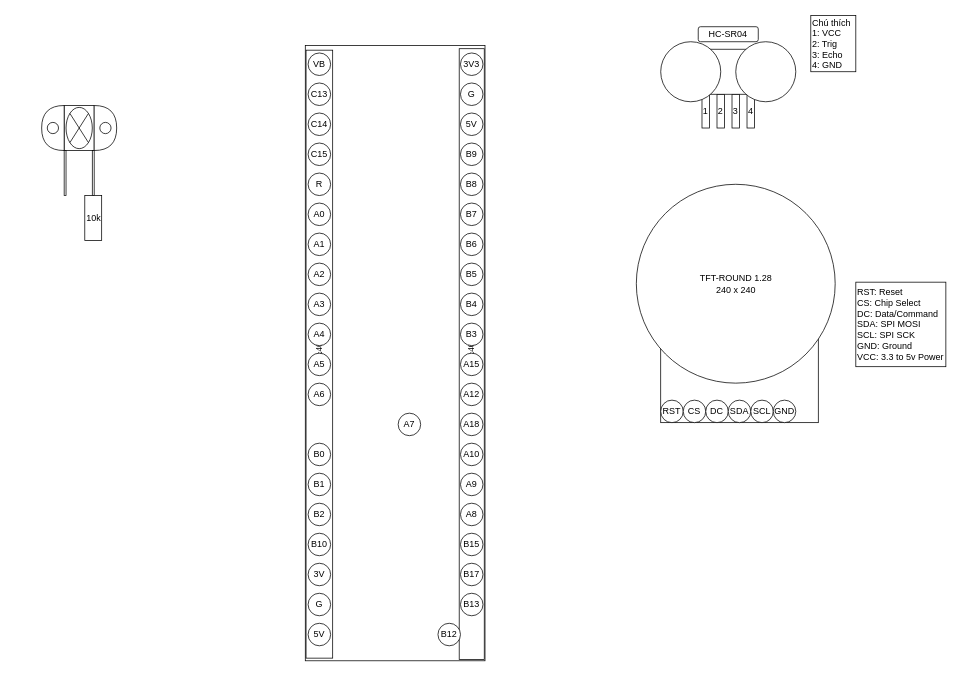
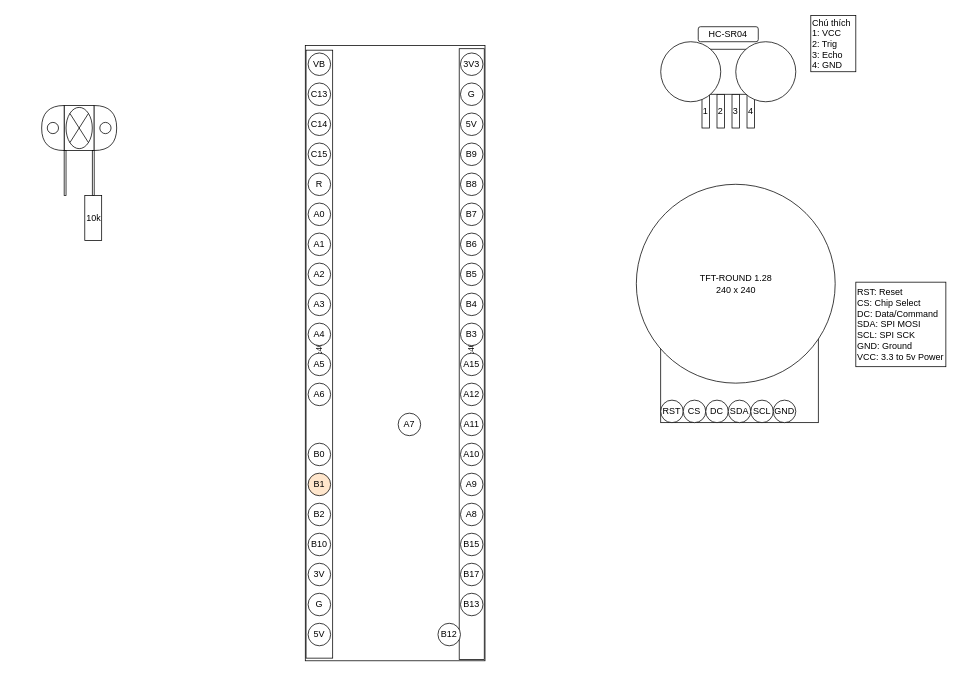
  <mxCell id="0" />
  <mxCell id="1" parent="0" />
  <mxCell id="2" value="" style="whiteSpace=wrap;html=1;rounded=0;shadow=0;comic=0;labelBackgroundColor=none;strokeWidth=1;fontFamily=Verdana;fontSize=12;align=center;" parent="1" vertex="1"><mxGeometry x="406.34" y="60" width="239.5" height="820" as="geometry" /></mxCell>
  <mxCell id="3" value="80x40" style="shape=rect;dashed=0;shadow=0;html=1;whiteSpace=wrap;rotation=270;rounded=0;comic=0;labelBackgroundColor=none;strokeWidth=1;fontFamily=Verdana;fontSize=12;align=center;" parent="1" vertex="1"><mxGeometry x="20" y="453.61" width="810.2" height="35.5" as="geometry" /></mxCell>
  <mxCell id="4" value="80x40" style="shape=rect;dashed=0;shadow=0;html=1;whiteSpace=wrap;rotation=270;rounded=0;comic=0;labelBackgroundColor=none;strokeWidth=1;fontFamily=Verdana;fontSize=12;align=center;" parent="1" vertex="1"><mxGeometry x="221.08" y="454.69" width="814.13" height="33.38" as="geometry" /></mxCell>
  <mxCell id="5" value="VB" style="ellipse;whiteSpace=wrap;html=1;aspect=fixed;" vertex="1" parent="1"><mxGeometry x="410.1" y="70" width="30" height="30" as="geometry" /></mxCell>
  <mxCell id="6" value="C13" style="ellipse;whiteSpace=wrap;html=1;aspect=fixed;" vertex="1" parent="1"><mxGeometry x="410.1" y="110" width="30" height="30" as="geometry" /></mxCell>
  <mxCell id="7" value="C14" style="ellipse;whiteSpace=wrap;html=1;aspect=fixed;" vertex="1" parent="1"><mxGeometry x="410.1" y="150" width="30" height="30" as="geometry" /></mxCell>
  <mxCell id="8" value="C15" style="ellipse;whiteSpace=wrap;html=1;aspect=fixed;" vertex="1" parent="1"><mxGeometry x="410.1" y="190" width="30" height="30" as="geometry" /></mxCell>
  <mxCell id="9" value="R" style="ellipse;whiteSpace=wrap;html=1;aspect=fixed;" vertex="1" parent="1"><mxGeometry x="410.1" y="230" width="30" height="30" as="geometry" /></mxCell>
  <mxCell id="10" value="A0" style="ellipse;whiteSpace=wrap;html=1;aspect=fixed;" vertex="1" parent="1"><mxGeometry x="410.1" y="270" width="30" height="30" as="geometry" /></mxCell>
  <mxCell id="11" value="A1" style="ellipse;whiteSpace=wrap;html=1;aspect=fixed;" vertex="1" parent="1"><mxGeometry x="410.1" y="310" width="30" height="30" as="geometry" /></mxCell>
  <mxCell id="12" value="A2" style="ellipse;whiteSpace=wrap;html=1;aspect=fixed;" vertex="1" parent="1"><mxGeometry x="410.1" y="350" width="30" height="30" as="geometry" /></mxCell>
  <mxCell id="13" value="A3" style="ellipse;whiteSpace=wrap;html=1;aspect=fixed;" vertex="1" parent="1"><mxGeometry x="410.1" y="390" width="30" height="30" as="geometry" /></mxCell>
  <mxCell id="14" value="A4" style="ellipse;whiteSpace=wrap;html=1;aspect=fixed;" vertex="1" parent="1"><mxGeometry x="410.1" y="430" width="30" height="30" as="geometry" /></mxCell>
  <mxCell id="15" value="A5" style="ellipse;whiteSpace=wrap;html=1;aspect=fixed;" vertex="1" parent="1"><mxGeometry x="410.1" y="470" width="30" height="30" as="geometry" /></mxCell>
  <mxCell id="16" value="A6" style="ellipse;whiteSpace=wrap;html=1;aspect=fixed;" vertex="1" parent="1"><mxGeometry x="410.1" y="510" width="30" height="30" as="geometry" /></mxCell>
  <mxCell id="17" value="A7" style="ellipse;whiteSpace=wrap;html=1;aspect=fixed;" vertex="1" parent="1"><mxGeometry x="530.1" y="550" width="30" height="30" as="geometry" /></mxCell>
  <mxCell id="18" value="B0" style="ellipse;whiteSpace=wrap;html=1;aspect=fixed;" vertex="1" parent="1"><mxGeometry x="410.1" y="590" width="30" height="30" as="geometry" /></mxCell>
- <mxCell id="19" value="B1" style="ellipse;whiteSpace=wrap;html=1;aspect=fixed;" vertex="1" parent="1"><mxGeometry x="410.1" y="630" width="30" height="30" as="geometry" /></mxCell>
+ <mxCell id="19" value="B1" style="ellipse;whiteSpace=wrap;html=1;aspect=fixed;fillColor=#ffe6cc;" vertex="1" parent="1"><mxGeometry x="410.1" y="630" width="30" height="30" as="geometry" /></mxCell>
  <mxCell id="20" value="B2" style="ellipse;whiteSpace=wrap;html=1;aspect=fixed;" vertex="1" parent="1"><mxGeometry x="410.1" y="670" width="30" height="30" as="geometry" /></mxCell>
  <mxCell id="21" value="B10" style="ellipse;whiteSpace=wrap;html=1;aspect=fixed;" vertex="1" parent="1"><mxGeometry x="410.1" y="710" width="30" height="30" as="geometry" /></mxCell>
  <mxCell id="22" value="3V" style="ellipse;whiteSpace=wrap;html=1;aspect=fixed;" vertex="1" parent="1"><mxGeometry x="410.1" y="750" width="30" height="30" as="geometry" /></mxCell>
  <mxCell id="23" value="G" style="ellipse;whiteSpace=wrap;html=1;aspect=fixed;" vertex="1" parent="1"><mxGeometry x="410.1" y="790" width="30" height="30" as="geometry" /></mxCell>
  <mxCell id="24" value="5V" style="ellipse;whiteSpace=wrap;html=1;aspect=fixed;" vertex="1" parent="1"><mxGeometry x="410.1" y="830" width="30" height="30" as="geometry" /></mxCell>
  <mxCell id="25" value="3V3" style="ellipse;whiteSpace=wrap;html=1;aspect=fixed;" vertex="1" parent="1"><mxGeometry x="613.15" y="70" width="30" height="30" as="geometry" /></mxCell>
  <mxCell id="26" value="G" style="ellipse;whiteSpace=wrap;html=1;aspect=fixed;" vertex="1" parent="1"><mxGeometry x="613.14" y="110" width="30" height="30" as="geometry" /></mxCell>
  <mxCell id="27" value="5V" style="ellipse;whiteSpace=wrap;html=1;aspect=fixed;" vertex="1" parent="1"><mxGeometry x="613.15" y="150" width="30" height="30" as="geometry" /></mxCell>
  <mxCell id="28" value="B9" style="ellipse;whiteSpace=wrap;html=1;aspect=fixed;" vertex="1" parent="1"><mxGeometry x="613.15" y="190" width="30" height="30" as="geometry" /></mxCell>
  <mxCell id="29" value="B8" style="ellipse;whiteSpace=wrap;html=1;aspect=fixed;" vertex="1" parent="1"><mxGeometry x="613.15" y="230" width="30" height="30" as="geometry" /></mxCell>
  <mxCell id="30" value="B7" style="ellipse;whiteSpace=wrap;html=1;aspect=fixed;" vertex="1" parent="1"><mxGeometry x="613.15" y="270" width="30" height="30" as="geometry" /></mxCell>
  <mxCell id="31" value="B6" style="ellipse;whiteSpace=wrap;html=1;aspect=fixed;" vertex="1" parent="1"><mxGeometry x="613.15" y="310" width="30" height="30" as="geometry" /></mxCell>
  <mxCell id="32" value="B5" style="ellipse;whiteSpace=wrap;html=1;aspect=fixed;" vertex="1" parent="1"><mxGeometry x="613.15" y="350" width="30" height="30" as="geometry" /></mxCell>
  <mxCell id="33" value="B4" style="ellipse;whiteSpace=wrap;html=1;aspect=fixed;" vertex="1" parent="1"><mxGeometry x="613.15" y="390" width="30" height="30" as="geometry" /></mxCell>
  <mxCell id="34" value="B3" style="ellipse;whiteSpace=wrap;html=1;aspect=fixed;" vertex="1" parent="1"><mxGeometry x="613.15" y="430" width="30" height="30" as="geometry" /></mxCell>
  <mxCell id="35" value="A15" style="ellipse;whiteSpace=wrap;html=1;aspect=fixed;" vertex="1" parent="1"><mxGeometry x="613.15" y="470" width="30" height="30" as="geometry" /></mxCell>
  <mxCell id="36" value="A12" style="ellipse;whiteSpace=wrap;html=1;aspect=fixed;" vertex="1" parent="1"><mxGeometry x="613.15" y="510" width="30" height="30" as="geometry" /></mxCell>
- <mxCell id="37" value="A18" style="ellipse;whiteSpace=wrap;html=1;aspect=fixed;" vertex="1" parent="1"><mxGeometry x="613.15" y="550" width="30" height="30" as="geometry" /></mxCell>
+ <mxCell id="37" value="A11" style="ellipse;whiteSpace=wrap;html=1;aspect=fixed;" vertex="1" parent="1"><mxGeometry x="613.15" y="550" width="30" height="30" as="geometry" /></mxCell>
  <mxCell id="38" value="A10" style="ellipse;whiteSpace=wrap;html=1;aspect=fixed;" vertex="1" parent="1"><mxGeometry x="613.15" y="590" width="30" height="30" as="geometry" /></mxCell>
  <mxCell id="39" value="A9" style="ellipse;whiteSpace=wrap;html=1;aspect=fixed;" vertex="1" parent="1"><mxGeometry x="613.15" y="630" width="30" height="30" as="geometry" /></mxCell>
  <mxCell id="40" value="A8" style="ellipse;whiteSpace=wrap;html=1;aspect=fixed;" vertex="1" parent="1"><mxGeometry x="613.15" y="670" width="30" height="30" as="geometry" /></mxCell>
  <mxCell id="41" value="B15" style="ellipse;whiteSpace=wrap;html=1;aspect=fixed;" vertex="1" parent="1"><mxGeometry x="613.15" y="710" width="30" height="30" as="geometry" /></mxCell>
  <mxCell id="42" value="B17" style="ellipse;whiteSpace=wrap;html=1;aspect=fixed;" vertex="1" parent="1"><mxGeometry x="613.15" y="750" width="30" height="30" as="geometry" /></mxCell>
  <mxCell id="43" value="B13" style="ellipse;whiteSpace=wrap;html=1;aspect=fixed;" vertex="1" parent="1"><mxGeometry x="613.15" y="790" width="30" height="30" as="geometry" /></mxCell>
  <mxCell id="44" value="B12" style="ellipse;whiteSpace=wrap;html=1;aspect=fixed;" vertex="1" parent="1"><mxGeometry x="583.15" y="830" width="30" height="30" as="geometry" /></mxCell>
  <mxCell id="45" value="HC-SR04" style="rounded=1;whiteSpace=wrap;html=1;" vertex="1" parent="1"><mxGeometry x="930" y="35" width="80" height="20" as="geometry" /></mxCell>
  <mxCell id="46" value="1" style="rounded=0;whiteSpace=wrap;html=1;" vertex="1" parent="1"><mxGeometry x="935" y="125" width="10" height="45" as="geometry" /></mxCell>
  <mxCell id="47" value="2" style="rounded=0;whiteSpace=wrap;html=1;" vertex="1" parent="1"><mxGeometry x="955" y="125" width="10" height="45" as="geometry" /></mxCell>
  <mxCell id="48" value="3" style="rounded=0;whiteSpace=wrap;html=1;" vertex="1" parent="1"><mxGeometry x="975" y="125" width="10" height="45" as="geometry" /></mxCell>
  <mxCell id="49" value="4" style="rounded=0;whiteSpace=wrap;html=1;" vertex="1" parent="1"><mxGeometry x="995" y="125" width="10" height="45" as="geometry" /></mxCell>
  <mxCell id="50" value="" style="rounded=0;whiteSpace=wrap;html=1;" vertex="1" parent="1"><mxGeometry x="910" y="65" width="120" height="60" as="geometry" /></mxCell>
  <mxCell id="51" value="" style="ellipse;whiteSpace=wrap;html=1;aspect=fixed;" vertex="1" parent="1"><mxGeometry x="980" y="55" width="80" height="80" as="geometry" /></mxCell>
  <mxCell id="52" value="" style="ellipse;whiteSpace=wrap;html=1;aspect=fixed;" vertex="1" parent="1"><mxGeometry x="880" y="55" width="80" height="80" as="geometry" /></mxCell>
  <mxCell id="53" value="&lt;div style=&quot;text-align: justify;&quot;&gt;&lt;span style=&quot;background-color: initial;&quot;&gt;Chú thích&lt;/span&gt;&lt;/div&gt;&lt;div style=&quot;text-align: justify;&quot;&gt;1: VCC&lt;/div&gt;&lt;div style=&quot;text-align: justify;&quot;&gt;2: Trig&lt;/div&gt;&lt;div style=&quot;text-align: justify;&quot;&gt;3: Echo&lt;/div&gt;&lt;div style=&quot;text-align: justify;&quot;&gt;4: GND&lt;/div&gt;" style="rounded=0;whiteSpace=wrap;html=1;align=left;" vertex="1" parent="1"><mxGeometry x="1080" y="20" width="60" height="75" as="geometry" /></mxCell>
  <mxCell id="54" value="" style="rounded=0;whiteSpace=wrap;html=1;" vertex="1" parent="1"><mxGeometry x="880" y="400" width="210" height="162.65" as="geometry" /></mxCell>
  <mxCell id="55" value="TFT-ROUND 1.28&lt;div&gt;240 x 240&lt;/div&gt;" style="ellipse;whiteSpace=wrap;html=1;aspect=fixed;" vertex="1" parent="1"><mxGeometry x="847.5" y="245" width="265" height="265" as="geometry" /></mxCell>
  <mxCell id="56" value="RST" style="ellipse;whiteSpace=wrap;html=1;aspect=fixed;" vertex="1" parent="1"><mxGeometry x="880" y="532.65" width="30" height="30" as="geometry" /></mxCell>
  <mxCell id="57" value="CS" style="ellipse;whiteSpace=wrap;html=1;aspect=fixed;" vertex="1" parent="1"><mxGeometry x="910" y="532.65" width="30" height="30" as="geometry" /></mxCell>
  <mxCell id="58" value="DC" style="ellipse;whiteSpace=wrap;html=1;aspect=fixed;" vertex="1" parent="1"><mxGeometry x="940" y="532.65" width="30" height="30" as="geometry" /></mxCell>
  <mxCell id="59" value="SDA" style="ellipse;whiteSpace=wrap;html=1;aspect=fixed;" vertex="1" parent="1"><mxGeometry x="970" y="532.65" width="30" height="30" as="geometry" /></mxCell>
  <mxCell id="60" value="SCL" style="ellipse;whiteSpace=wrap;html=1;aspect=fixed;" vertex="1" parent="1"><mxGeometry x="1000" y="532.65" width="30" height="30" as="geometry" /></mxCell>
  <mxCell id="61" value="GND" style="ellipse;whiteSpace=wrap;html=1;aspect=fixed;" vertex="1" parent="1"><mxGeometry x="1030" y="532.65" width="30" height="30" as="geometry" /></mxCell>
  <mxCell id="62" value="RST: Reset&lt;div&gt;CS: Chip Select&lt;/div&gt;&lt;div&gt;DC: Data/Command&lt;/div&gt;&lt;div&gt;SDA: SPI MOSI&lt;/div&gt;&lt;div&gt;SCL: SPI SCK&lt;/div&gt;&lt;div&gt;GND: Ground&lt;/div&gt;&lt;div&gt;VCC: 3.3 to 5v Power&lt;/div&gt;" style="rounded=0;whiteSpace=wrap;html=1;align=left;" vertex="1" parent="1"><mxGeometry x="1140" y="375.42" width="120" height="112.65" as="geometry" /></mxCell>
  <mxCell id="63" value="" style="rounded=0;whiteSpace=wrap;html=1;" vertex="1" parent="1"><mxGeometry x="85" y="140" width="40" height="60" as="geometry" /></mxCell>
  <mxCell id="64" value="" style="shape=or;whiteSpace=wrap;html=1;" vertex="1" parent="1"><mxGeometry x="125" y="140" width="30" height="60" as="geometry" /></mxCell>
  <mxCell id="65" value="" style="shape=or;whiteSpace=wrap;html=1;direction=west;" vertex="1" parent="1"><mxGeometry x="55" y="140" width="30" height="60" as="geometry" /></mxCell>
  <mxCell id="66" value="" style="ellipse;whiteSpace=wrap;html=1;aspect=fixed;" vertex="1" parent="1"><mxGeometry x="62.5" y="162.5" width="15" height="15" as="geometry" /></mxCell>
  <mxCell id="67" value="" style="ellipse;whiteSpace=wrap;html=1;aspect=fixed;" vertex="1" parent="1"><mxGeometry x="132.5" y="162.5" width="15" height="15" as="geometry" /></mxCell>
  <mxCell id="68" value="" style="shape=sumEllipse;perimeter=ellipsePerimeter;whiteSpace=wrap;html=1;backgroundOutline=1;" vertex="1" parent="1"><mxGeometry x="87.5" y="142.5" width="35" height="55" as="geometry" /></mxCell>
  <mxCell id="69" value="" style="rounded=0;whiteSpace=wrap;html=1;" vertex="1" parent="1"><mxGeometry x="85" y="200" width="2.5" height="60" as="geometry" /></mxCell>
  <mxCell id="70" value="" style="rounded=0;whiteSpace=wrap;html=1;" vertex="1" parent="1"><mxGeometry x="122.5" y="200" width="2.5" height="60" as="geometry" /></mxCell>
  <mxCell id="71" value="10k" style="rounded=0;whiteSpace=wrap;html=1;direction=south;" vertex="1" parent="1"><mxGeometry x="112.5" y="260" width="22.5" height="60" as="geometry" /></mxCell>
